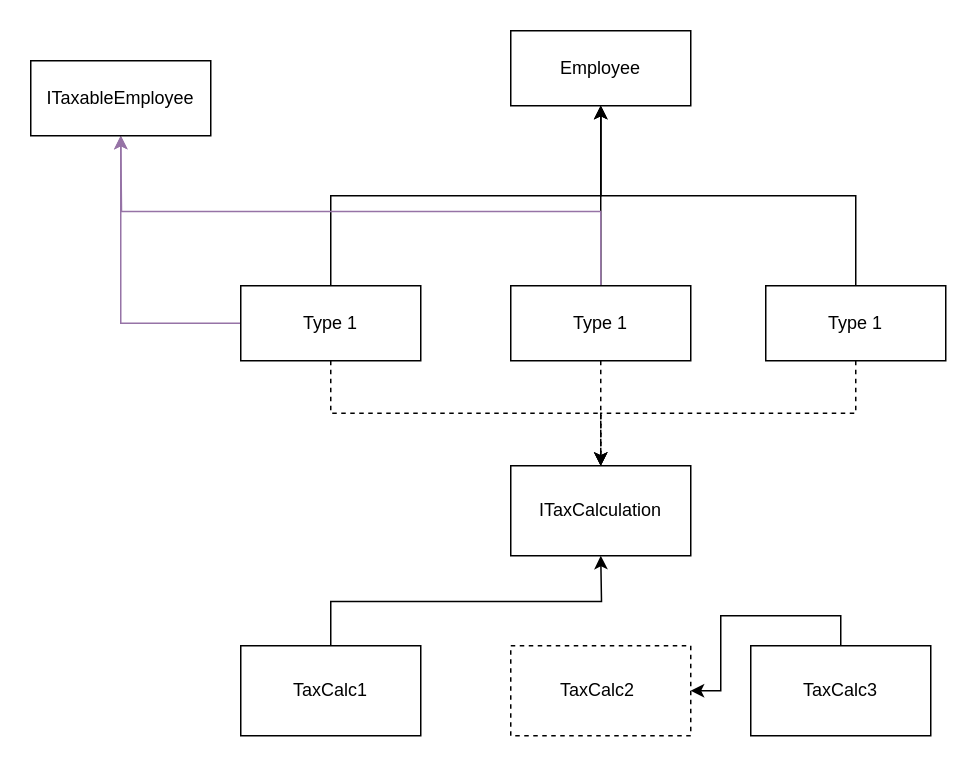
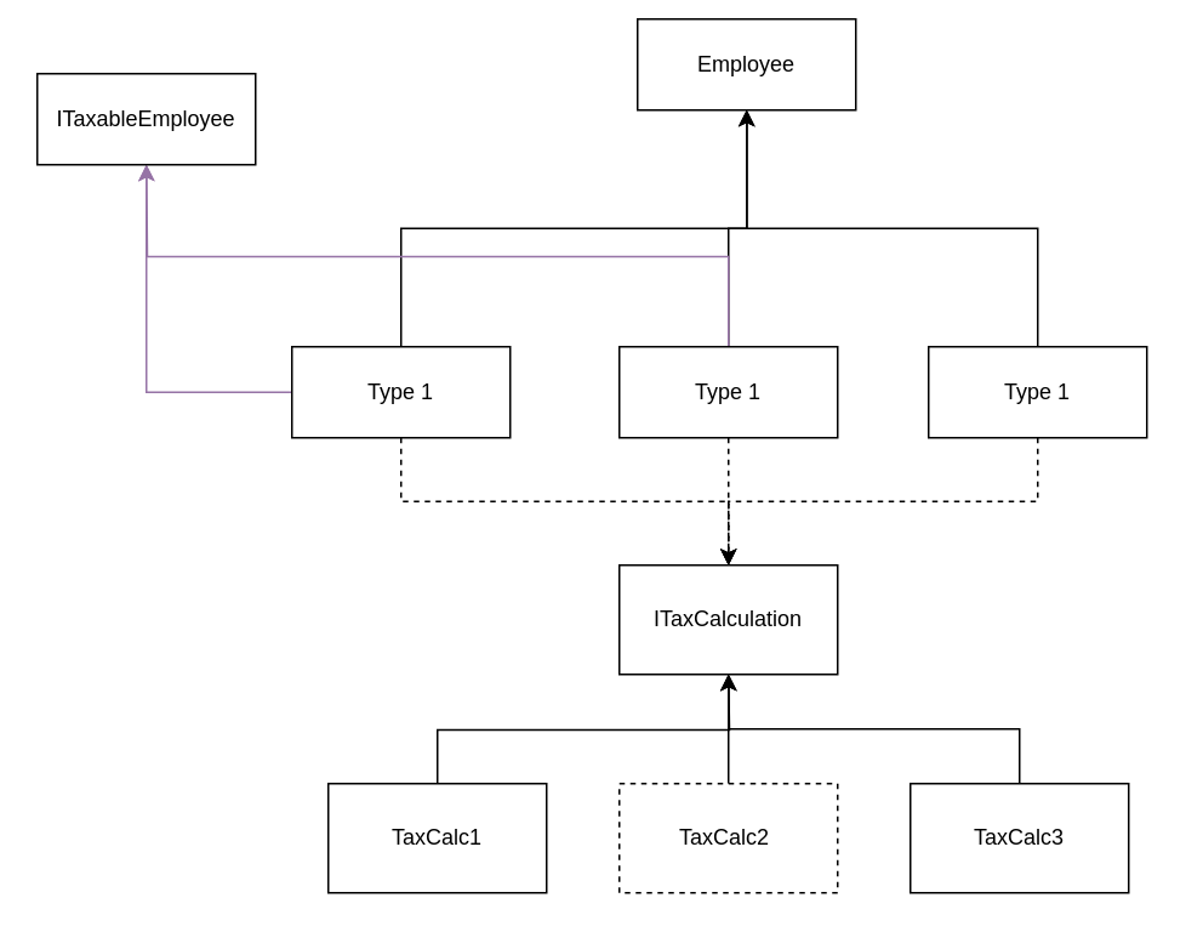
  <mxCell id="0" />
  <mxCell id="1" parent="0" />
- <mxCell id="2" value="Employee" style="rounded=0;whiteSpace=wrap;html=1;" parent="1" vertex="1"><mxGeometry x="340" y="20" width="120" height="50" as="geometry" /></mxCell>
+ <mxCell id="2" value="Employee" style="rounded=0;whiteSpace=wrap;html=1;" parent="1" vertex="1"><mxGeometry x="350" y="10" width="120" height="50" as="geometry" /></mxCell>
  <mxCell id="3" style="edgeStyle=orthogonalEdgeStyle;rounded=0;orthogonalLoop=1;jettySize=auto;html=1;exitX=0.5;exitY=0;exitDx=0;exitDy=0;" parent="1" source="6" target="2" edge="1"><mxGeometry relative="1" as="geometry" /></mxCell>
  <mxCell id="4" style="edgeStyle=orthogonalEdgeStyle;rounded=0;orthogonalLoop=1;jettySize=auto;html=1;exitX=0.5;exitY=1;exitDx=0;exitDy=0;entryX=0.5;entryY=0;entryDx=0;entryDy=0;dashed=1;" parent="1" source="6" target="14" edge="1"><mxGeometry relative="1" as="geometry" /></mxCell>
  <mxCell id="5" style="edgeStyle=orthogonalEdgeStyle;rounded=0;orthogonalLoop=1;jettySize=auto;html=1;entryX=0.5;entryY=1;entryDx=0;entryDy=0;fillColor=#e1d5e7;strokeColor=#9673a6;" parent="1" source="6" target="21" edge="1"><mxGeometry relative="1" as="geometry" /></mxCell>
  <mxCell id="6" value="Type 1" style="rounded=0;whiteSpace=wrap;html=1;" parent="1" vertex="1"><mxGeometry x="160" y="190" width="120" height="50" as="geometry" /></mxCell>
  <mxCell id="7" style="edgeStyle=orthogonalEdgeStyle;rounded=0;orthogonalLoop=1;jettySize=auto;html=1;exitX=0.5;exitY=0;exitDx=0;exitDy=0;entryX=0.5;entryY=1;entryDx=0;entryDy=0;" parent="1" source="10" target="2" edge="1"><mxGeometry relative="1" as="geometry"><mxPoint x="330" y="130" as="targetPoint" /></mxGeometry></mxCell>
  <mxCell id="8" style="edgeStyle=orthogonalEdgeStyle;rounded=0;orthogonalLoop=1;jettySize=auto;html=1;exitX=0.5;exitY=1;exitDx=0;exitDy=0;entryX=0.5;entryY=0;entryDx=0;entryDy=0;dashed=1;" parent="1" source="10" target="14" edge="1"><mxGeometry relative="1" as="geometry" /></mxCell>
  <mxCell id="9" style="edgeStyle=orthogonalEdgeStyle;rounded=0;orthogonalLoop=1;jettySize=auto;html=1;exitX=0.5;exitY=0;exitDx=0;exitDy=0;fillColor=#e1d5e7;strokeColor=#9673a6;" parent="1" source="10" edge="1"><mxGeometry relative="1" as="geometry"><mxPoint x="80" y="90" as="targetPoint" /></mxGeometry></mxCell>
  <mxCell id="10" value="Type 1" style="rounded=0;whiteSpace=wrap;html=1;" parent="1" vertex="1"><mxGeometry x="340" y="190" width="120" height="50" as="geometry" /></mxCell>
  <mxCell id="11" style="edgeStyle=orthogonalEdgeStyle;rounded=0;orthogonalLoop=1;jettySize=auto;html=1;exitX=0.5;exitY=0;exitDx=0;exitDy=0;" parent="1" source="13" target="2" edge="1"><mxGeometry relative="1" as="geometry" /></mxCell>
  <mxCell id="12" style="edgeStyle=orthogonalEdgeStyle;rounded=0;orthogonalLoop=1;jettySize=auto;html=1;exitX=0.5;exitY=1;exitDx=0;exitDy=0;dashed=1;entryX=0.5;entryY=0;entryDx=0;entryDy=0;" parent="1" source="13" target="14" edge="1"><mxGeometry relative="1" as="geometry"><mxPoint x="410" y="310" as="targetPoint" /></mxGeometry></mxCell>
  <mxCell id="13" value="Type 1" style="rounded=0;whiteSpace=wrap;html=1;" parent="1" vertex="1"><mxGeometry x="510" y="190" width="120" height="50" as="geometry" /></mxCell>
  <mxCell id="14" value="ITaxCalculation" style="rounded=0;whiteSpace=wrap;html=1;" parent="1" vertex="1"><mxGeometry x="340" y="310" width="120" height="60" as="geometry" /></mxCell>
  <mxCell id="15" style="edgeStyle=orthogonalEdgeStyle;rounded=0;orthogonalLoop=1;jettySize=auto;html=1;exitX=0.5;exitY=0;exitDx=0;exitDy=0;" parent="1" source="16" edge="1"><mxGeometry relative="1" as="geometry"><mxPoint x="400" y="370" as="targetPoint" /></mxGeometry></mxCell>
- <mxCell id="16" value="TaxCalc1" style="rounded=0;whiteSpace=wrap;html=1;" parent="1" vertex="1"><mxGeometry x="160" y="430" width="120" height="60" as="geometry" /></mxCell>
+ <mxCell id="16" value="TaxCalc1" style="rounded=0;whiteSpace=wrap;html=1;" parent="1" vertex="1"><mxGeometry x="180" y="430" width="120" height="60" as="geometry" /></mxCell>
+ <mxCell id="17" style="edgeStyle=orthogonalEdgeStyle;rounded=0;orthogonalLoop=1;jettySize=auto;html=1;exitX=0.5;exitY=0;exitDx=0;exitDy=0;entryX=0.5;entryY=1;entryDx=0;entryDy=0;" parent="1" source="18" target="14" edge="1"><mxGeometry relative="1" as="geometry" /></mxCell>
  <mxCell id="18" value="TaxCalc2&lt;span style=&quot;white-space: pre;&quot;&gt;&#09;&lt;/span&gt;" style="rounded=0;whiteSpace=wrap;html=1;dashed=1;" parent="1" vertex="1"><mxGeometry x="340" y="430" width="120" height="60" as="geometry" /></mxCell>
- <mxCell id="19" style="edgeStyle=orthogonalEdgeStyle;rounded=0;orthogonalLoop=1;jettySize=auto;html=1;exitX=0.5;exitY=0;exitDx=0;exitDy=0;" parent="1" source="20" target="18" edge="1"><mxGeometry relative="1" as="geometry" /></mxCell>
+ <mxCell id="19" style="edgeStyle=orthogonalEdgeStyle;rounded=0;orthogonalLoop=1;jettySize=auto;html=1;exitX=0.5;exitY=0;exitDx=0;exitDy=0;entryX=0.5;entryY=1;entryDx=0;entryDy=0;" parent="1" source="20" target="14" edge="1"><mxGeometry relative="1" as="geometry" /></mxCell>
  <mxCell id="20" value="TaxCalc3" style="rounded=0;whiteSpace=wrap;html=1;" parent="1" vertex="1"><mxGeometry x="500" y="430" width="120" height="60" as="geometry" /></mxCell>
  <mxCell id="21" value="ITaxableEmployee" style="rounded=0;whiteSpace=wrap;html=1;" parent="1" vertex="1"><mxGeometry x="20" y="40" width="120" height="50" as="geometry" /></mxCell>
